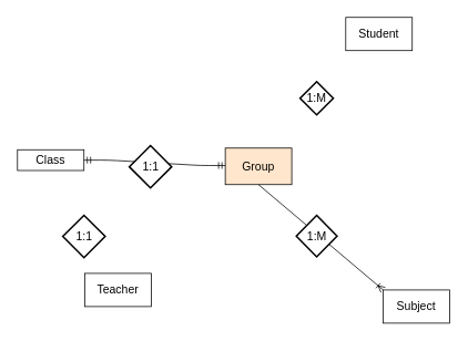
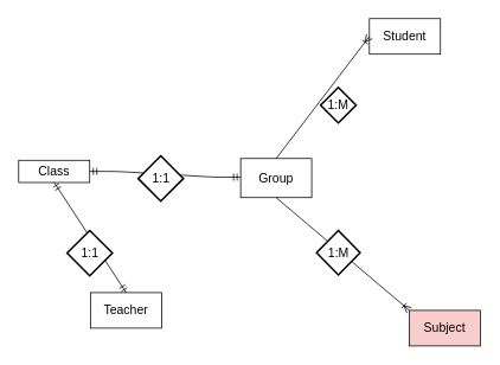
  <mxCell id="0" />
  <mxCell id="1" parent="0" />
  <mxCell id="2" value="Student" style="rounded=0;whiteSpace=wrap;html=1;fontSize=14;" vertex="1" parent="1"><mxGeometry x="415" y="20.5" width="80" height="40" as="geometry" /></mxCell>
  <mxCell id="3" value="Class" style="rounded=0;whiteSpace=wrap;html=1;fontSize=14;" vertex="1" parent="1"><mxGeometry x="20" y="180" width="80" height="25" as="geometry" /></mxCell>
  <mxCell id="4" value="Teacher" style="rounded=0;whiteSpace=wrap;html=1;fontSize=14;" vertex="1" parent="1"><mxGeometry x="101" y="329" width="80" height="40" as="geometry" /></mxCell>
- <mxCell id="5" value="Subject" style="rounded=0;whiteSpace=wrap;html=1;fontSize=14;" vertex="1" parent="1"><mxGeometry x="460" y="349" width="80" height="40" as="geometry" /></mxCell>
+ <mxCell id="5" value="Subject" style="rounded=0;whiteSpace=wrap;html=1;fontSize=14;fillColor=#f8cecc;" vertex="1" parent="1"><mxGeometry x="460" y="349" width="80" height="40" as="geometry" /></mxCell>
+ <mxCell id="6" value="" style="fontSize=12;html=1;endArrow=ERmandOne;startArrow=ERmandOne;entryX=0.5;entryY=1;entryDx=0;entryDy=0;exitX=0.5;exitY=0;exitDx=0;exitDy=0;" edge="1" parent="1" source="4" target="3"><mxGeometry width="100" height="100" relative="1" as="geometry"><mxPoint x="20" y="349" as="sourcePoint" /><mxPoint x="120" y="249" as="targetPoint" /></mxGeometry></mxCell>
  <mxCell id="7" value="1:1" style="shape=rhombus;strokeWidth=2;fontSize=17;perimeter=rhombusPerimeter;whiteSpace=wrap;html=1;align=center;fontSize=14;" vertex="1" parent="1"><mxGeometry x="74.5" y="259" width="51" height="51" as="geometry" /></mxCell>
- <mxCell id="8" value="Group" style="rounded=0;whiteSpace=wrap;html=1;fontSize=14;fillColor=#ffe6cc;" vertex="1" parent="1"><mxGeometry x="270" y="178" width="80" height="44" as="geometry" /></mxCell>
+ <mxCell id="8" value="Group" style="rounded=0;whiteSpace=wrap;html=1;fontSize=14;" vertex="1" parent="1"><mxGeometry x="270" y="178" width="80" height="44" as="geometry" /></mxCell>
  <mxCell id="9" value="" style="edgeStyle=entityRelationEdgeStyle;fontSize=12;html=1;endArrow=ERmandOne;startArrow=ERmandOne;exitX=1;exitY=0.5;exitDx=0;exitDy=0;" edge="1" parent="1" source="3"><mxGeometry width="100" height="100" relative="1" as="geometry"><mxPoint x="170" y="299" as="sourcePoint" /><mxPoint x="270" y="199" as="targetPoint" /></mxGeometry></mxCell>
  <mxCell id="10" value="1:1" style="shape=rhombus;strokeWidth=2;fontSize=17;perimeter=rhombusPerimeter;whiteSpace=wrap;html=1;align=center;fontSize=14;" vertex="1" parent="1"><mxGeometry x="154.5" y="175" width="51" height="51" as="geometry" /></mxCell>
+ <mxCell id="11" value="" style="fontSize=12;html=1;endArrow=ERoneToMany;entryX=0;entryY=0.5;entryDx=0;entryDy=0;exitX=0.5;exitY=0;exitDx=0;exitDy=0;" edge="1" parent="1" source="8" target="2"><mxGeometry width="100" height="100" relative="1" as="geometry"><mxPoint x="350" y="180" as="sourcePoint" /><mxPoint x="450" y="80" as="targetPoint" /></mxGeometry></mxCell>
  <mxCell id="12" value="1:M" style="shape=rhombus;strokeWidth=2;fontSize=17;perimeter=rhombusPerimeter;whiteSpace=wrap;html=1;align=center;fontSize=14;" vertex="1" parent="1"><mxGeometry x="360" y="98" width="40" height="40" as="geometry" /></mxCell>
  <mxCell id="13" value="" style="fontSize=12;html=1;endArrow=ERoneToMany;exitX=0.5;exitY=1;exitDx=0;exitDy=0;" edge="1" parent="1" source="8"><mxGeometry width="100" height="100" relative="1" as="geometry"><mxPoint x="360" y="449" as="sourcePoint" /><mxPoint x="460" y="349" as="targetPoint" /></mxGeometry></mxCell>
  <mxCell id="14" value="1:M" style="shape=rhombus;strokeWidth=2;fontSize=17;perimeter=rhombusPerimeter;whiteSpace=wrap;html=1;align=center;fontSize=14;" vertex="1" parent="1"><mxGeometry x="355.5" y="259" width="49" height="50" as="geometry" /></mxCell>
